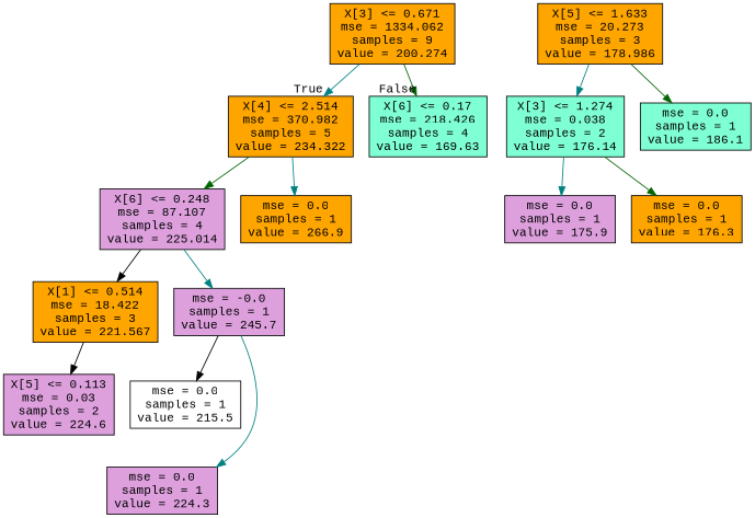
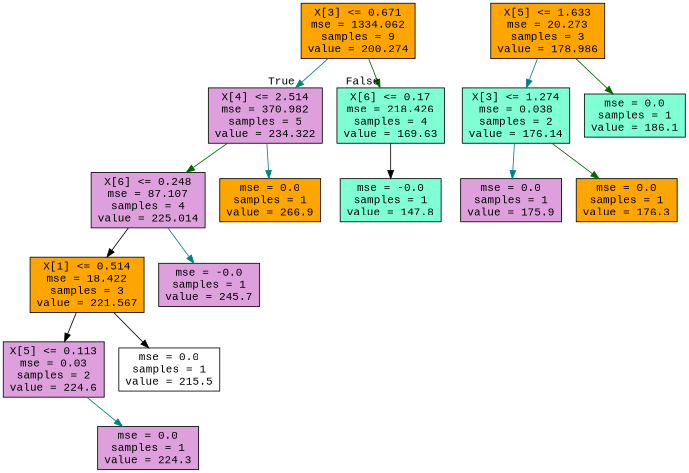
  digraph {
    fontname="Liberation Mono"
    node [fillcolor=orange fontname="Liberation Mono" shape=box style=filled]
    edge [color=teal fontname="Liberation Mono"]
    n1 [label="X[3] <= 0.671\nmse = 1334.062\nsamples = 9\nvalue = 200.274"]
-   n2 [label="X[4] <= 2.514\nmse = 370.982\nsamples = 5\nvalue = 234.322"]
+   n2 [fillcolor=plum label="X[4] <= 2.514\nmse = 370.982\nsamples = 5\nvalue = 234.322"]
    n3 [fillcolor=aquamarine label="X[6] <= 0.17\nmse = 218.426\nsamples = 4\nvalue = 169.63"]
    n4 [fillcolor=plum label="X[6] <= 0.248\nmse = 87.107\nsamples = 4\nvalue = 225.014"]
    n5 [label="mse = 0.0\nsamples = 1\nvalue = 266.9"]
+   n6 [fillcolor=aquamarine label="mse = -0.0\nsamples = 1\nvalue = 147.8"]
    n7 [label="X[1] <= 0.514\nmse = 18.422\nsamples = 3\nvalue = 221.567"]
    n8 [fillcolor=plum label="mse = -0.0\nsamples = 1\nvalue = 245.7"]
    n9 [fillcolor=plum label="X[5] <= 0.113\nmse = 0.03\nsamples = 2\nvalue = 224.6"]
    n10 [fillcolor=white label="mse = 0.0\nsamples = 1\nvalue = 215.5"]
    n11 [fillcolor=plum label="mse = 0.0\nsamples = 1\nvalue = 224.3"]
    n12 [label="X[5] <= 1.633\nmse = 20.273\nsamples = 3\nvalue = 178.986"]
    n13 [fillcolor=aquamarine label="X[3] <= 1.274\nmse = 0.038\nsamples = 2\nvalue = 176.14"]
    n14 [fillcolor=aquamarine label="mse = 0.0\nsamples = 1\nvalue = 186.1"]
    n15 [fillcolor=plum label="mse = 0.0\nsamples = 1\nvalue = 175.9"]
    n16 [label="mse = 0.0\nsamples = 1\nvalue = 176.3"]
    n1 -> n2 [headlabel=True labelangle=45 labeldistance=2.5]
    n1 -> n3 [color=darkgreen headlabel=False labelangle=-45 labeldistance=2.5]
    n2 -> n4 [color=darkgreen]
    n2 -> n5
+   n3 -> n6 [color=black]
    n4 -> n7 [color=black]
    n4 -> n8
    n7 -> n9 [color=black]
-   n8 -> n10 [color=black]
-   n8 -> n11
+   n7 -> n10 [color=black]
+   n9 -> n11
    n12 -> n13
    n12 -> n14 [color=darkgreen]
    n13 -> n15
    n13 -> n16 [color=darkgreen]
  }
